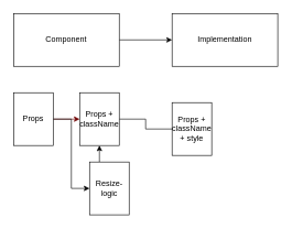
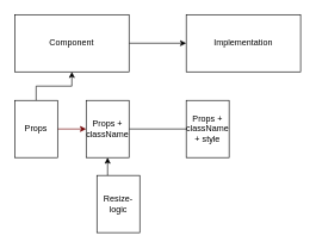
  <mxCell id="0" />
  <mxCell id="1" parent="0" />
  <mxCell id="2" value="" style="edgeStyle=orthogonalEdgeStyle;rounded=0;orthogonalLoop=1;jettySize=auto;html=1;" edge="1" parent="1" source="3" target="4"><mxGeometry relative="1" as="geometry" /></mxCell>
  <mxCell id="3" value="Component" style="rounded=0;whiteSpace=wrap;html=1;" vertex="1" parent="1"><mxGeometry x="20" y="20" width="160" height="80" as="geometry" /></mxCell>
  <mxCell id="4" value="Implementation" style="rounded=0;whiteSpace=wrap;html=1;" vertex="1" parent="1"><mxGeometry x="260" y="20" width="160" height="80" as="geometry" /></mxCell>
  <mxCell id="5" value="" style="edgeStyle=orthogonalEdgeStyle;rounded=0;orthogonalLoop=1;jettySize=auto;html=1;fillColor=#a20025;strokeColor=#6F0000;" edge="1" parent="1" source="7" target="9"><mxGeometry relative="1" as="geometry" /></mxCell>
- <mxCell id="6" style="edgeStyle=orthogonalEdgeStyle;rounded=0;orthogonalLoop=1;jettySize=auto;html=1;entryX=0;entryY=0.5;entryDx=0;entryDy=0;" edge="1" parent="1" source="7" target="12"><mxGeometry relative="1" as="geometry" /></mxCell>
+ <mxCell id="6" style="edgeStyle=orthogonalEdgeStyle;rounded=0;orthogonalLoop=1;jettySize=auto;html=1;" edge="1" parent="1" source="7" target="3"><mxGeometry relative="1" as="geometry" /></mxCell>
  <mxCell id="7" value="Props" style="rounded=0;whiteSpace=wrap;html=1;" vertex="1" parent="1"><mxGeometry x="20" y="140" width="60" height="80" as="geometry" /></mxCell>
  <mxCell id="8" value="" style="edgeStyle=orthogonalEdgeStyle;rounded=0;orthogonalLoop=1;jettySize=auto;html=1;endArrow=none;" edge="1" parent="1" source="9" target="10"><mxGeometry relative="1" as="geometry" /></mxCell>
  <mxCell id="9" value="Props + className" style="rounded=0;whiteSpace=wrap;html=1;" vertex="1" parent="1"><mxGeometry x="120" y="140" width="60" height="80" as="geometry" /></mxCell>
- <mxCell id="10" value="Props + className + style" style="rounded=0;whiteSpace=wrap;html=1;" vertex="1" parent="1"><mxGeometry x="260" y="155" width="60" height="80" as="geometry" /></mxCell>
+ <mxCell id="10" value="Props + className + style" style="rounded=0;whiteSpace=wrap;html=1;" vertex="1" parent="1"><mxGeometry x="260" y="140" width="60" height="80" as="geometry" /></mxCell>
  <mxCell id="11" style="edgeStyle=orthogonalEdgeStyle;rounded=0;orthogonalLoop=1;jettySize=auto;html=1;entryX=0.5;entryY=1;entryDx=0;entryDy=0;" edge="1" parent="1" source="12" target="9"><mxGeometry relative="1" as="geometry"><mxPoint x="150" y="230" as="targetPoint" /><Array as="points"><mxPoint x="150" y="300" /></Array></mxGeometry></mxCell>
  <mxCell id="12" value="Resize-logic" style="rounded=0;whiteSpace=wrap;html=1;" vertex="1" parent="1"><mxGeometry x="135" y="245" width="60" height="80" as="geometry" /></mxCell>
